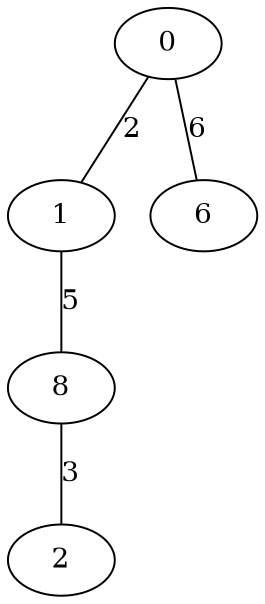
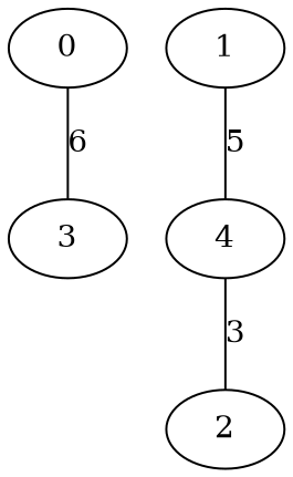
  graph {
    0
    1
-   3 [label=6]
-   4 [label=8]
+   3
+   4
    2
-   0 -- 1 [label=2]
    0 -- 3 [label=6]
    1 -- 4 [label=5]
    4 -- 2 [label=3]
  }
